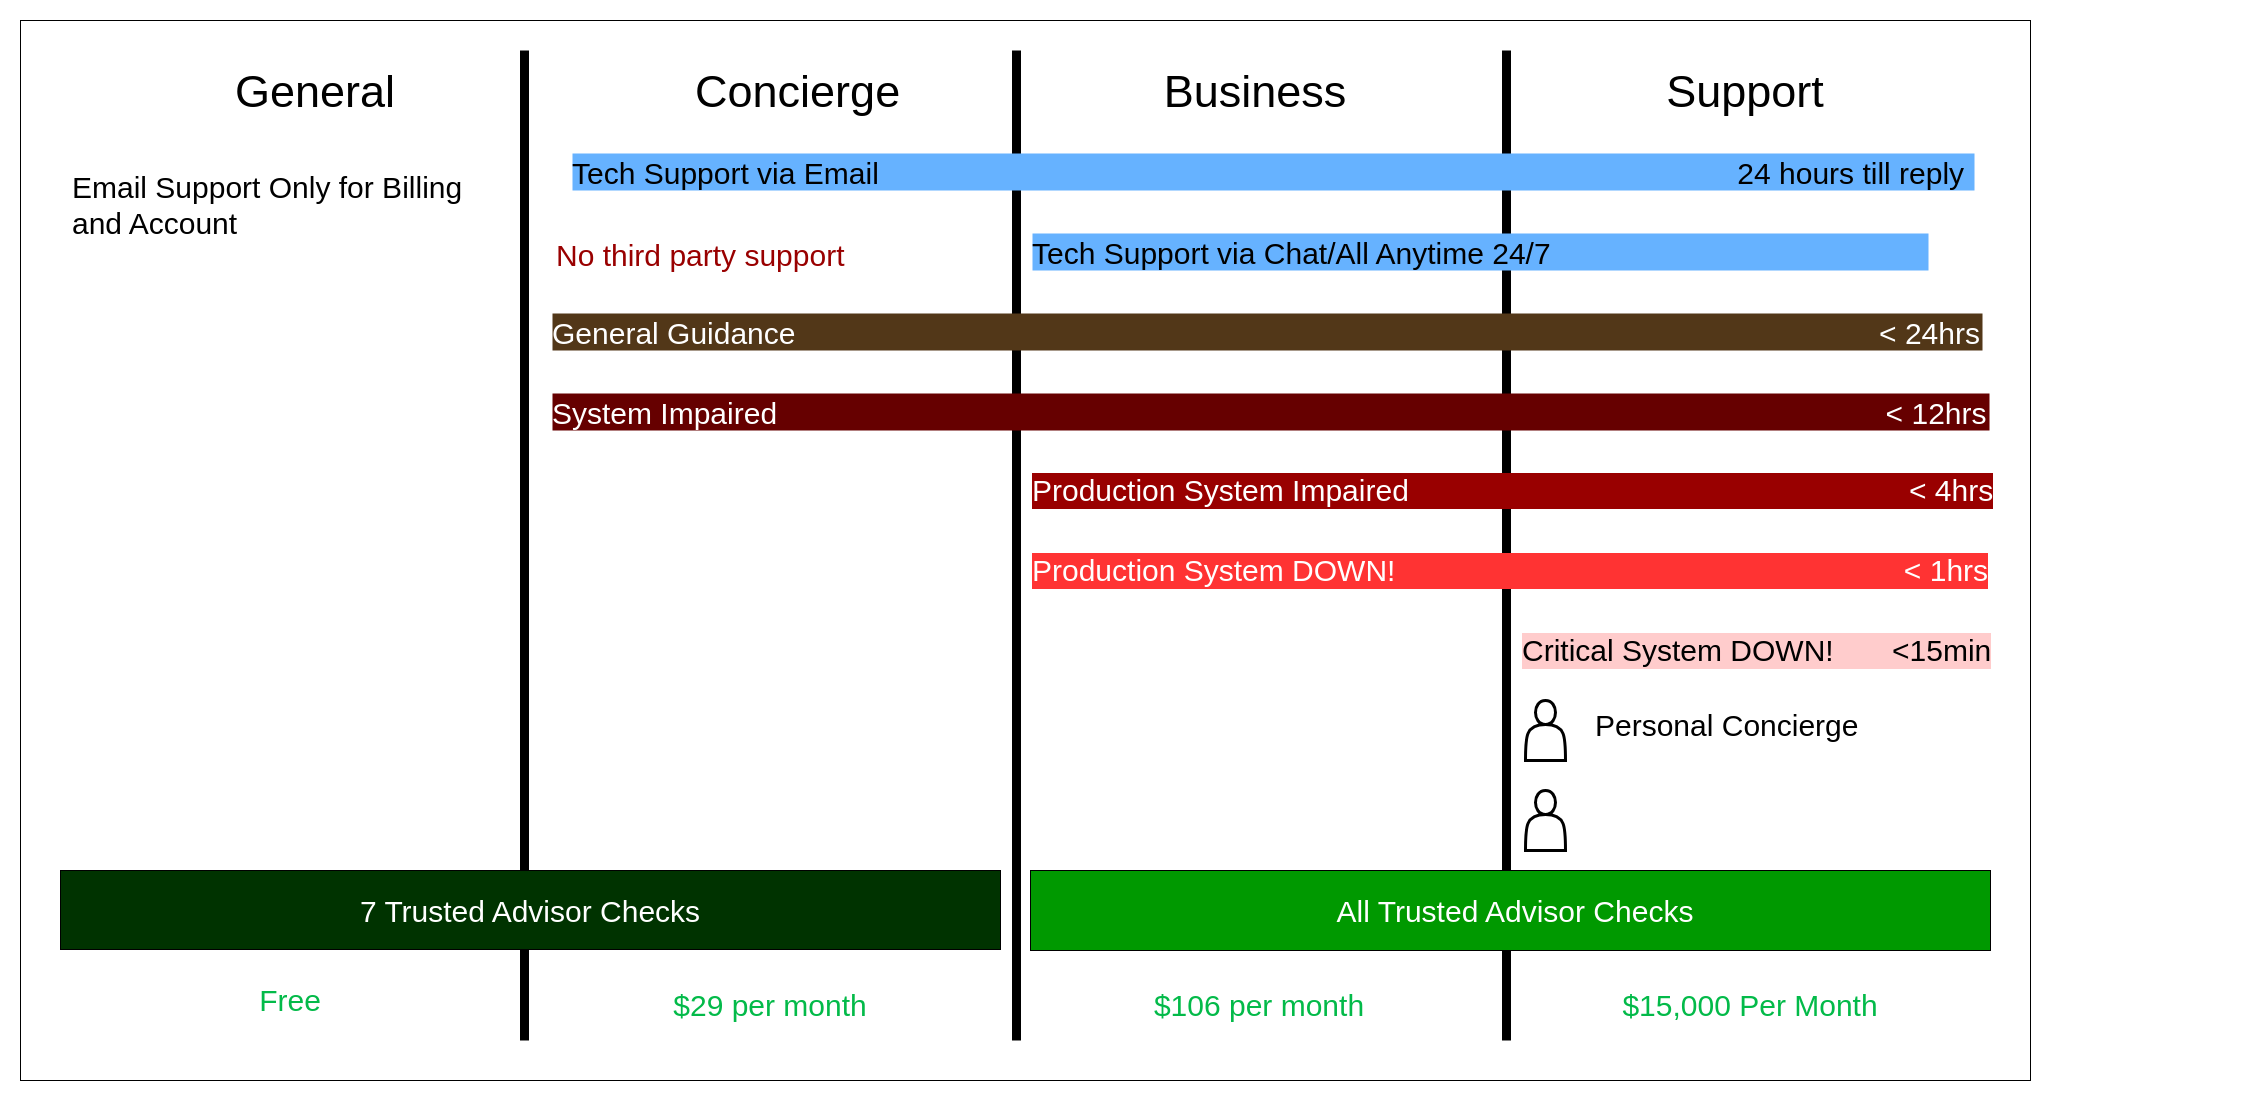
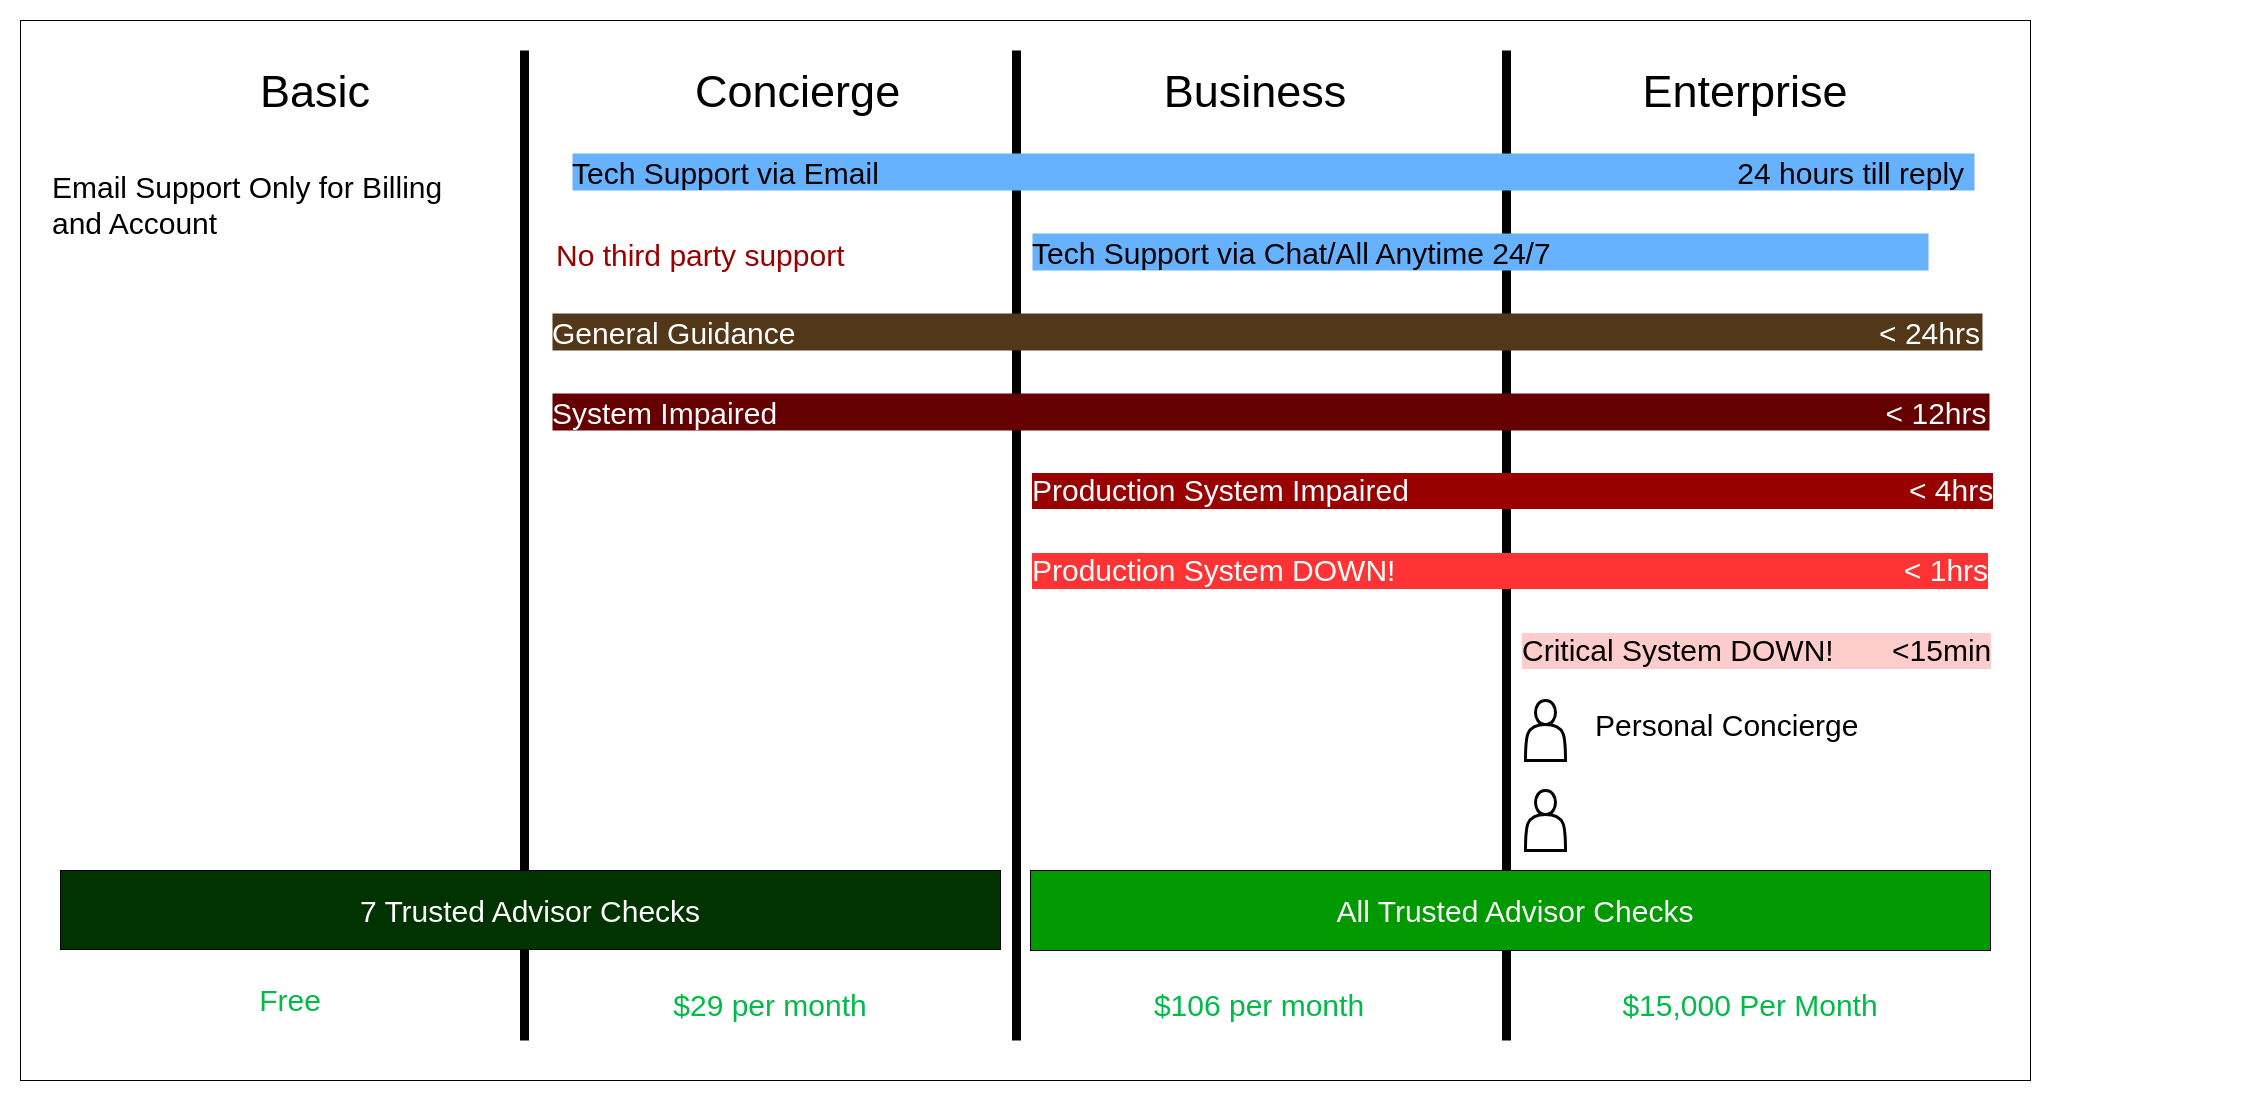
  <mxCell id="0" />
  <mxCell id="1" parent="0" />
  <mxCell id="2" value="*$29 per month" style="text;align=center;verticalAlign=middle;whiteSpace=wrap;rounded=0;fontSize=30;fontColor=#03ba49;" parent="1" vertex="1"><mxGeometry x="620" y="980" width="320" height="70" as="geometry" /></mxCell>
  <mxCell id="3" value="Categories" parent="0" />
  <mxCell id="4" value="" style="rounded=0;whiteSpace=wrap;" parent="3" vertex="1"><mxGeometry x="20" y="20" width="2010" height="1060" as="geometry" /></mxCell>
  <mxCell id="5" value="" style="endArrow=none;rounded=0;strokeWidth=9;" parent="3" edge="1"><mxGeometry width="50" height="50" relative="1" as="geometry"><mxPoint x="1016" y="1040" as="sourcePoint" /><mxPoint x="1016" y="50" as="targetPoint" /></mxGeometry></mxCell>
  <mxCell id="6" value="" style="endArrow=none;rounded=0;strokeWidth=9;" parent="3" edge="1"><mxGeometry width="50" height="50" relative="1" as="geometry"><mxPoint x="1506" y="1040" as="sourcePoint" /><mxPoint x="1506" y="50" as="targetPoint" /></mxGeometry></mxCell>
  <mxCell id="7" value="" style="endArrow=none;rounded=0;strokeWidth=9;" parent="3" edge="1"><mxGeometry width="50" height="50" relative="1" as="geometry"><mxPoint x="524" y="1040" as="sourcePoint" /><mxPoint x="524" y="50" as="targetPoint" /></mxGeometry></mxCell>
  <mxCell id="8" value="Tech Support via Email                                                                                                       24 hours till reply " style="text;strokeColor=none;fillColor=none;align=left;verticalAlign=middle;rounded=0;labelBackgroundColor=#66B2FF;fontSize=30;labelBorderColor=none;spacingRight=0;spacing=2;fontColor=#000000;" parent="3" vertex="1"><mxGeometry x="570" y="160" width="750" height="20" as="geometry" /></mxCell>
- <mxCell id="9" value="Email Support Only for Billing and Account" style="text;strokeColor=none;fillColor=none;align=left;verticalAlign=middle;whiteSpace=wrap;rounded=0;fontSize=30;" parent="3" vertex="1"><mxGeometry x="70" y="150" width="450" height="110" as="geometry" /></mxCell>
- <mxCell id="10" value="Support" style="text;strokeColor=none;fillColor=none;align=center;verticalAlign=middle;rounded=0;fontSize=45;" parent="3" vertex="1"><mxGeometry x="1620" y="40" width="250" height="90" as="geometry" /></mxCell>
+ <mxCell id="9" value="Email Support Only for Billing and Account" style="text;strokeColor=none;fillColor=none;align=left;verticalAlign=middle;whiteSpace=wrap;rounded=0;fontSize=30;" parent="3" vertex="1"><mxGeometry x="50" y="150" width="450" height="110" as="geometry" /></mxCell>
+ <mxCell id="10" value="Enterprise" style="text;strokeColor=none;fillColor=none;align=center;verticalAlign=middle;rounded=0;fontSize=45;" parent="3" vertex="1"><mxGeometry x="1620" y="40" width="250" height="90" as="geometry" /></mxCell>
  <mxCell id="11" value="Concierge" style="text;strokeColor=none;fillColor=none;align=center;verticalAlign=middle;rounded=0;fontSize=45;" parent="3" vertex="1"><mxGeometry x="690" y="40" width="215.24" height="90" as="geometry" /></mxCell>
- <mxCell id="12" value="General" style="text;strokeColor=none;fillColor=none;align=center;verticalAlign=middle;rounded=0;fontSize=45;" parent="3" vertex="1"><mxGeometry x="190" y="40" width="250" height="90" as="geometry" /></mxCell>
+ <mxCell id="12" value="Basic" style="text;strokeColor=none;fillColor=none;align=center;verticalAlign=middle;rounded=0;fontSize=45;" parent="3" vertex="1"><mxGeometry x="190" y="40" width="250" height="90" as="geometry" /></mxCell>
  <mxCell id="13" value="Business" style="text;strokeColor=none;fillColor=none;align=center;verticalAlign=middle;rounded=0;fontSize=45;" parent="3" vertex="1"><mxGeometry x="1130" y="40" width="250" height="90" as="geometry" /></mxCell>
  <mxCell id="14" value="No third party support" style="text;strokeColor=none;fillColor=none;align=left;verticalAlign=middle;whiteSpace=wrap;rounded=0;fontSize=30;fontColor=#990000;" parent="3" vertex="1"><mxGeometry x="554" y="200" width="310" height="110" as="geometry" /></mxCell>
  <mxCell id="15" value="Tech Support via Chat/All Anytime 24/7                                             " style="text;strokeColor=none;fillColor=none;align=left;verticalAlign=middle;rounded=0;labelBackgroundColor=#66B2FF;fontSize=30;labelBorderColor=none;spacingRight=0;spacing=2;fontColor=#000000;" parent="3" vertex="1"><mxGeometry x="1030" y="240" width="760" height="20" as="geometry" /></mxCell>
  <mxCell id="16" value="General Guidance                                                                                                                                  &lt; 24hrs" style="text;strokeColor=none;fillColor=none;align=left;verticalAlign=middle;rounded=0;labelBackgroundColor=#523718;fontSize=30;labelBorderColor=none;spacingRight=0;spacing=2;fontColor=#FFFFFF;" parent="3" vertex="1"><mxGeometry x="550" y="320" width="760" height="20" as="geometry" /></mxCell>
  <mxCell id="17" value="System Impaired                                                                                                                                     &lt; 12hrs" style="text;strokeColor=none;fillColor=none;align=left;verticalAlign=middle;rounded=0;labelBackgroundColor=#660000;fontSize=30;labelBorderColor=none;spacingRight=0;spacing=2;fontColor=#FFFFFF;" parent="3" vertex="1"><mxGeometry x="550" y="400" width="760" height="20" as="geometry" /></mxCell>
  <mxCell id="18" value="Production System Impaired                                                            &lt; 4hrs" style="text;strokeColor=none;fillColor=none;align=left;verticalAlign=middle;rounded=0;labelBackgroundColor=#990000;fontSize=30;labelBorderColor=none;spacingRight=0;spacing=2;fontColor=#FFFFFF;whiteSpace=wrap;" parent="3" vertex="1"><mxGeometry x="1030" y="480" width="970" height="20" as="geometry" /></mxCell>
  <mxCell id="19" value="Production System DOWN!                                                             &lt; 1hrs" style="text;strokeColor=none;fillColor=none;align=left;verticalAlign=middle;rounded=0;labelBackgroundColor=#FF3333;fontSize=30;labelBorderColor=none;spacingRight=0;spacing=2;fontColor=#FFFFFF;whiteSpace=wrap;" parent="3" vertex="1"><mxGeometry x="1030" y="560" width="960" height="20" as="geometry" /></mxCell>
  <mxCell id="20" value="Critical System DOWN!       &lt;15min" style="text;strokeColor=none;fillColor=none;align=left;verticalAlign=middle;rounded=0;labelBackgroundColor=#FFCCCC;fontSize=30;labelBorderColor=none;spacingRight=0;spacing=2;fontColor=#000000;whiteSpace=wrap;" parent="3" vertex="1"><mxGeometry x="1520" y="640" width="710" height="20" as="geometry" /></mxCell>
  <mxCell id="21" value="" style="rounded=0;whiteSpace=wrap;labelBackgroundColor=#003300;fillColor=#003300;" parent="3" vertex="1"><mxGeometry x="60" y="870" width="940" height="79" as="geometry" /></mxCell>
  <mxCell id="22" value="" style="rounded=0;whiteSpace=wrap;labelBackgroundColor=#003300;fillColor=#009900;" parent="3" vertex="1"><mxGeometry x="1030" y="870" width="960" height="80" as="geometry" /></mxCell>
  <mxCell id="23" value="7 Trusted Advisor Checks" style="text;strokeColor=none;fillColor=none;align=center;verticalAlign=middle;whiteSpace=wrap;rounded=0;fontSize=30;fontColor=#FFFFFF;labelBorderColor=none;labelBackgroundColor=none;" parent="3" vertex="1"><mxGeometry x="350" y="871" width="360" height="80" as="geometry" /></mxCell>
  <mxCell id="24" value="All Trusted Advisor Checks" style="text;strokeColor=none;fillColor=none;align=center;verticalAlign=middle;whiteSpace=wrap;rounded=0;fontSize=30;fontColor=#FFFFFF;labelBorderColor=none;labelBackgroundColor=none;" parent="3" vertex="1"><mxGeometry x="1335" y="871" width="360" height="80" as="geometry" /></mxCell>
  <mxCell id="25" value="Free" style="text;align=center;verticalAlign=middle;whiteSpace=wrap;rounded=0;fontSize=30;fontColor=#03ba49;" parent="3" vertex="1"><mxGeometry x="70" y="965" width="440" height="70" as="geometry" /></mxCell>
  <mxCell id="26" value="$29 per month" style="text;align=center;verticalAlign=middle;whiteSpace=wrap;rounded=0;fontSize=30;fontColor=#03ba49;" parent="3" vertex="1"><mxGeometry x="610" y="970" width="320" height="70" as="geometry" /></mxCell>
  <mxCell id="27" value="$106 per month" style="text;align=center;verticalAlign=middle;whiteSpace=wrap;rounded=0;fontSize=30;fontColor=#03ba49;" parent="3" vertex="1"><mxGeometry x="1099" y="970" width="320" height="70" as="geometry" /></mxCell>
  <mxCell id="28" value="$15,000 Per Month" style="text;align=center;verticalAlign=middle;whiteSpace=wrap;rounded=0;fontSize=30;fontColor=#03ba49;" parent="3" vertex="1"><mxGeometry x="1520" y="970" width="460" height="70" as="geometry" /></mxCell>
  <mxCell id="29" value="" style="shape=actor;whiteSpace=wrap;strokeWidth=3;" parent="3" vertex="1"><mxGeometry x="1525" y="700" width="40" height="60" as="geometry" /></mxCell>
  <mxCell id="30" value="Personal Concierge" style="text;strokeColor=none;fillColor=none;align=left;verticalAlign=middle;whiteSpace=wrap;rounded=0;fontSize=30;" parent="3" vertex="1"><mxGeometry x="1593" y="700" width="280" height="50" as="geometry" /></mxCell>
  <mxCell id="31" value="" style="shape=actor;whiteSpace=wrap;strokeWidth=3;" parent="3" vertex="1"><mxGeometry x="1525" y="790" width="40" height="60" as="geometry" /></mxCell>
